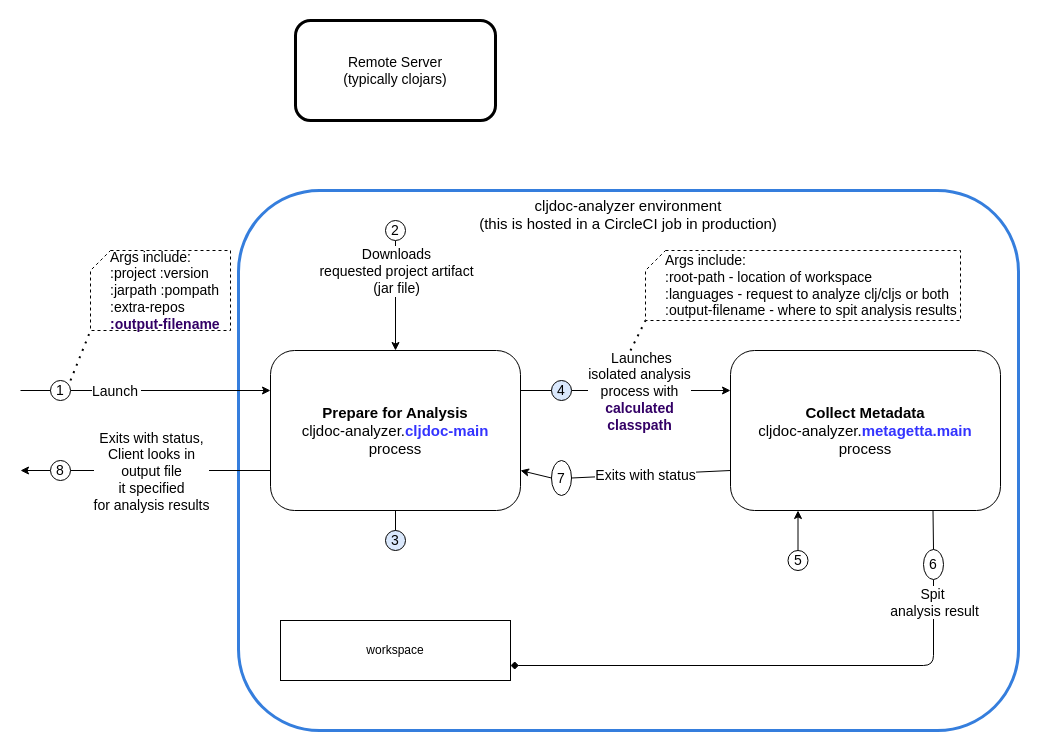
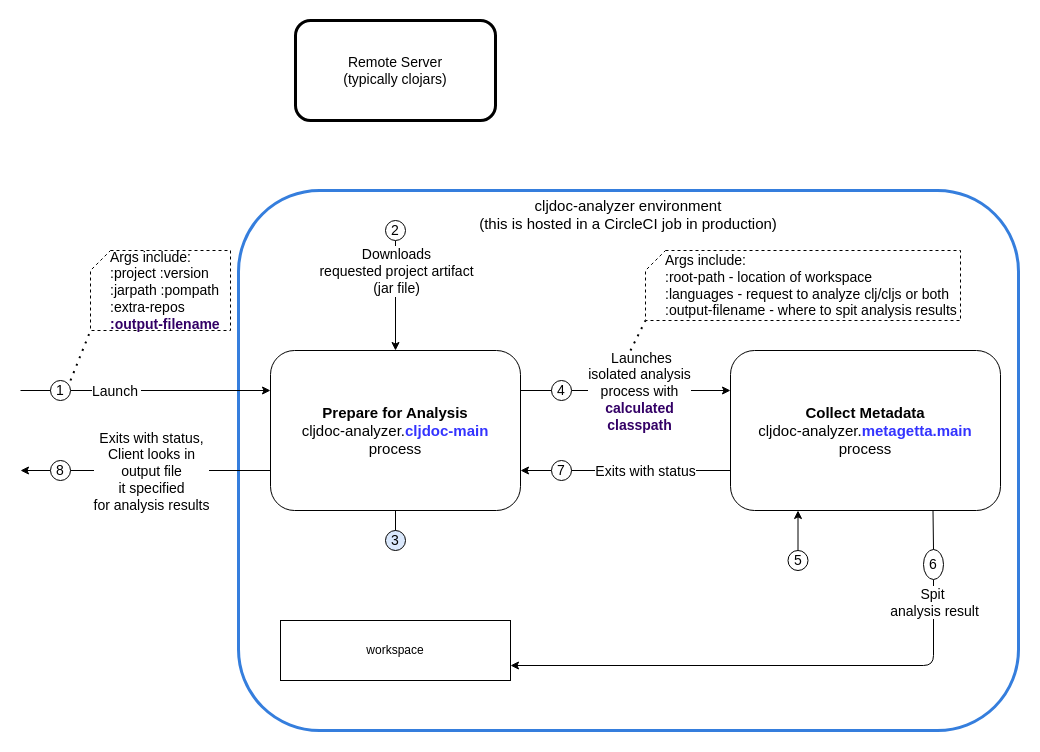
  <mxCell id="0" />
  <mxCell id="1" parent="0" />
  <mxCell id="2" value="&lt;font style=&quot;font-size: 15px&quot;&gt;cljdoc-analyzer environment &lt;br&gt;(this is hosted in a CircleCI job in production)&lt;/font&gt;" style="rounded=1;whiteSpace=wrap;html=1;verticalAlign=top;strokeWidth=3;strokeColor=#357edd;" parent="1" vertex="1"><mxGeometry x="238" y="190" width="780" height="540" as="geometry" /></mxCell>
  <mxCell id="3" value="&lt;font style=&quot;font-size: 15px&quot;&gt;&lt;b&gt;Prepare for Analysis&lt;br&gt;&lt;/b&gt;cljdoc-analyzer.&lt;b style=&quot;color: rgb(51 , 51 , 255)&quot;&gt;cljdoc-main&lt;/b&gt;&lt;br&gt;process&lt;br&gt;&lt;/font&gt;" style="rounded=1;whiteSpace=wrap;html=1;verticalAlign=middle;" parent="1" vertex="1"><mxGeometry x="270" y="350" width="250" height="160" as="geometry" /></mxCell>
  <mxCell id="4" value="&lt;font style=&quot;font-size: 14px&quot;&gt;Remote Server&lt;br&gt;(typically clojars)&lt;/font&gt;" style="rounded=1;whiteSpace=wrap;html=1;strokeWidth=3;" parent="1" vertex="1"><mxGeometry x="295" y="20" width="200" height="100" as="geometry" /></mxCell>
  <mxCell id="5" value="&lt;span style=&quot;font-size: 15px&quot;&gt;&lt;b&gt;Collect Metadata&lt;/b&gt;&lt;br&gt;cljdoc-analyzer.&lt;font color=&quot;#3333ff&quot; style=&quot;font-weight: bold&quot;&gt;metagetta.main&lt;/font&gt;&lt;br&gt;process&lt;br&gt;&lt;/span&gt;" style="rounded=1;whiteSpace=wrap;html=1;verticalAlign=middle;" parent="1" vertex="1"><mxGeometry x="730" y="350" width="270" height="160" as="geometry" /></mxCell>
  <mxCell id="6" value="" style="endArrow=classic;html=1;exitX=1;exitY=0.5;exitDx=0;exitDy=0;entryX=0;entryY=0.25;entryDx=0;entryDy=0;" parent="1" source="24" target="5" edge="1"><mxGeometry width="50" height="50" relative="1" as="geometry"><mxPoint x="620" y="470" as="sourcePoint" /><mxPoint x="670" y="420" as="targetPoint" /></mxGeometry></mxCell>
  <mxCell id="7" value="&lt;font style=&quot;font-size: 14px&quot;&gt;&amp;nbsp;Launches &lt;br&gt;isolated analysis&lt;br&gt;process with &lt;br&gt;&lt;b&gt;&lt;font color=&quot;#330066&quot;&gt;calculated &lt;br&gt;classpath&lt;/font&gt;&lt;/b&gt;&lt;br&gt;&lt;/font&gt;" style="edgeLabel;html=1;align=center;verticalAlign=middle;resizable=0;points=[];" parent="6" vertex="1" connectable="0"><mxGeometry x="-0.105" y="-1" relative="1" as="geometry"><mxPoint x="-3.83" y="-1" as="offset" /></mxGeometry></mxCell>
  <mxCell id="8" value="" style="endArrow=classic;html=1;exitX=0.5;exitY=1;exitDx=0;exitDy=0;entryX=0.5;entryY=0;entryDx=0;entryDy=0;" parent="1" source="21" target="3" edge="1"><mxGeometry width="50" height="50" relative="1" as="geometry"><mxPoint x="620" y="450" as="sourcePoint" /><mxPoint x="670" y="400" as="targetPoint" /></mxGeometry></mxCell>
  <mxCell id="9" value="&lt;font style=&quot;font-size: 14px&quot;&gt;Downloads&lt;br&gt;requested project artifact &lt;br&gt;(jar file)&lt;br&gt;&lt;/font&gt;" style="edgeLabel;html=1;align=center;verticalAlign=middle;resizable=0;points=[];" parent="8" vertex="1" connectable="0"><mxGeometry x="0.27" y="-1" relative="1" as="geometry"><mxPoint x="1" y="-40" as="offset" /></mxGeometry></mxCell>
  <mxCell id="10" value="workspace" style="rounded=0;whiteSpace=wrap;html=1;strokeWidth=1;" parent="1" vertex="1"><mxGeometry x="280" y="620" width="230" height="60" as="geometry" /></mxCell>
  <mxCell id="11" value="" style="endArrow=classic;html=1;exitX=0;exitY=0.5;exitDx=0;exitDy=0;entryX=1;entryY=0.75;entryDx=0;entryDy=0;" parent="1" source="31" target="3" edge="1"><mxGeometry width="50" height="50" relative="1" as="geometry"><mxPoint x="620" y="470" as="sourcePoint" /><mxPoint x="670" y="420" as="targetPoint" /></mxGeometry></mxCell>
  <mxCell id="12" value="" style="endArrow=classic;html=1;exitX=0.5;exitY=0;exitDx=0;exitDy=0;entryX=0.25;entryY=1;entryDx=0;entryDy=0;" parent="1" source="26" target="5" edge="1"><mxGeometry width="50" height="50" relative="1" as="geometry"><mxPoint x="690" y="660" as="sourcePoint" /><mxPoint x="740" y="610" as="targetPoint" /></mxGeometry></mxCell>
  <mxCell id="13" value="" style="endArrow=none;dashed=1;html=1;dashPattern=1 3;strokeWidth=2;entryX=0;entryY=1;entryDx=0;entryDy=0;entryPerimeter=0;" parent="1" target="14" edge="1"><mxGeometry width="50" height="50" relative="1" as="geometry"><mxPoint x="630" y="350" as="sourcePoint" /><mxPoint x="630" y="320" as="targetPoint" /></mxGeometry></mxCell>
  <mxCell id="14" value="&lt;font style=&quot;font-size: 14px;&quot;&gt;Args include:&lt;br style=&quot;font-size: 14px;&quot;&gt;:root-path - location of workspace&lt;br style=&quot;font-size: 14px;&quot;&gt;:languages - request to analyze clj/cljs or both&lt;br style=&quot;font-size: 14px;&quot;&gt;:output-filename - where to spit analysis results&lt;/font&gt;" style="shape=card;whiteSpace=wrap;html=1;strokeColor=#000000;strokeWidth=1;size=20;align=left;spacingLeft=18;dashed=1;fontSize=14;" parent="1" vertex="1"><mxGeometry x="645" y="250" width="315" height="70" as="geometry" /></mxCell>
  <mxCell id="15" value="" style="endArrow=classic;html=1;entryX=0;entryY=0.25;entryDx=0;entryDy=0;" parent="1" target="3" edge="1" source="20"><mxGeometry width="50" height="50" relative="1" as="geometry"><mxPoint x="20" y="390" as="sourcePoint" /><mxPoint x="200" y="450" as="targetPoint" /></mxGeometry></mxCell>
  <mxCell id="16" value="&lt;font style=&quot;font-size: 14px&quot;&gt;Launch&lt;/font&gt;&amp;nbsp;" style="edgeLabel;html=1;align=center;verticalAlign=middle;resizable=0;points=[];" parent="15" vertex="1" connectable="0"><mxGeometry x="-0.267" y="-1" relative="1" as="geometry"><mxPoint x="-28" y="-1" as="offset" /></mxGeometry></mxCell>
  <mxCell id="17" value="&lt;font style=&quot;font-size: 14px;&quot;&gt;Args include:&lt;br style=&quot;font-size: 14px;&quot;&gt;:project :version &lt;br style=&quot;font-size: 14px;&quot;&gt;:jarpath :pompath&amp;nbsp;&lt;br style=&quot;font-size: 14px;&quot;&gt;:extra-repos &lt;br style=&quot;font-size: 14px;&quot;&gt;&lt;font color=&quot;#330066&quot; style=&quot;font-size: 14px;&quot;&gt;&lt;b style=&quot;font-size: 14px;&quot;&gt;:output-filename&lt;/b&gt;&lt;/font&gt;&lt;br style=&quot;font-size: 14px;&quot;&gt;&lt;/font&gt;" style="shape=card;whiteSpace=wrap;html=1;strokeColor=#000000;strokeWidth=1;size=20;align=left;spacingLeft=18;dashed=1;fontSize=14;" parent="1" vertex="1"><mxGeometry x="90" y="250" width="140" height="80" as="geometry" /></mxCell>
  <mxCell id="18" value="" style="endArrow=none;dashed=1;html=1;dashPattern=1 3;strokeWidth=2;entryX=0;entryY=1;entryDx=0;entryDy=0;entryPerimeter=0;" parent="1" target="17" edge="1"><mxGeometry width="50" height="50" relative="1" as="geometry"><mxPoint x="70" y="380" as="sourcePoint" /><mxPoint x="70" y="460" as="targetPoint" /></mxGeometry></mxCell>
  <mxCell id="19" value="" style="endArrow=classic;html=1;exitX=0;exitY=0.5;exitDx=0;exitDy=0;" parent="1" source="35" edge="1"><mxGeometry width="50" height="50" relative="1" as="geometry"><mxPoint x="170" y="530" as="sourcePoint" /><mxPoint x="20" y="470" as="targetPoint" /></mxGeometry></mxCell>
  <mxCell id="20" value="&lt;font style=&quot;font-size: 14px&quot;&gt;1&lt;/font&gt;" style="ellipse;whiteSpace=wrap;html=1;aspect=fixed;" vertex="1" parent="1"><mxGeometry x="50" y="380" width="20" height="20" as="geometry" /></mxCell>
  <mxCell id="21" value="&lt;font style=&quot;font-size: 14px&quot;&gt;2&lt;/font&gt;" style="ellipse;whiteSpace=wrap;html=1;aspect=fixed;" vertex="1" parent="1"><mxGeometry x="385" y="220" width="20" height="20" as="geometry" /></mxCell>
  <mxCell id="22" value="&lt;font style=&quot;font-size: 14px&quot;&gt;3&lt;/font&gt;" style="ellipse;whiteSpace=wrap;html=1;aspect=fixed;fillColor=#dae8fc;" vertex="1" parent="1"><mxGeometry x="385" y="530" width="20" height="20" as="geometry" /></mxCell>
  <mxCell id="23" value="" style="endArrow=none;html=1;exitX=0.5;exitY=1;exitDx=0;exitDy=0;entryX=0.5;entryY=0;entryDx=0;entryDy=0;endFill=0;" edge="1" parent="1" source="3" target="22"><mxGeometry width="50" height="50" relative="1" as="geometry"><mxPoint x="395" y="510" as="sourcePoint" /><mxPoint x="395" y="620" as="targetPoint" /></mxGeometry></mxCell>
- <mxCell id="24" value="&lt;font style=&quot;font-size: 14px&quot;&gt;4&lt;/font&gt;" style="ellipse;whiteSpace=wrap;html=1;aspect=fixed;fillColor=#dae8fc;" vertex="1" parent="1"><mxGeometry x="551" y="380" width="20" height="20" as="geometry" /></mxCell>
+ <mxCell id="24" value="&lt;font style=&quot;font-size: 14px&quot;&gt;4&lt;/font&gt;" style="ellipse;whiteSpace=wrap;html=1;aspect=fixed;" vertex="1" parent="1"><mxGeometry x="551" y="380" width="20" height="20" as="geometry" /></mxCell>
  <mxCell id="25" value="" style="endArrow=none;html=1;exitX=1;exitY=0.25;exitDx=0;exitDy=0;entryX=0;entryY=0.5;entryDx=0;entryDy=0;endFill=0;" edge="1" parent="1" source="3" target="24"><mxGeometry width="50" height="50" relative="1" as="geometry"><mxPoint x="520" y="390" as="sourcePoint" /><mxPoint x="730" y="390" as="targetPoint" /></mxGeometry></mxCell>
  <mxCell id="26" value="&lt;font style=&quot;font-size: 14px&quot;&gt;5&lt;/font&gt;" style="ellipse;whiteSpace=wrap;html=1;aspect=fixed;" vertex="1" parent="1"><mxGeometry x="787.5" y="550" width="20" height="20" as="geometry" /></mxCell>
- <mxCell id="27" style="edgeStyle=orthogonalEdgeStyle;rounded=1;orthogonalLoop=1;jettySize=auto;html=1;exitX=0.5;exitY=1;exitDx=0;exitDy=0;entryX=1;entryY=0.75;entryDx=0;entryDy=0;endArrow=diamond;endFill=1;" edge="1" parent="1" source="29" target="10"><mxGeometry relative="1" as="geometry" /></mxCell>
+ <mxCell id="27" style="edgeStyle=orthogonalEdgeStyle;rounded=1;orthogonalLoop=1;jettySize=auto;html=1;exitX=0.5;exitY=1;exitDx=0;exitDy=0;entryX=1;entryY=0.75;entryDx=0;entryDy=0;endArrow=classic;endFill=1;" edge="1" parent="1" source="29" target="10"><mxGeometry relative="1" as="geometry" /></mxCell>
  <mxCell id="28" value="&lt;font style=&quot;font-size: 14px&quot;&gt;Spit&amp;nbsp;&lt;br&gt;analysis result&lt;br&gt;&lt;/font&gt;" style="edgeLabel;html=1;align=center;verticalAlign=middle;resizable=0;points=[];" vertex="1" connectable="0" parent="27"><mxGeometry x="-0.912" relative="1" as="geometry"><mxPoint as="offset" /></mxGeometry></mxCell>
  <mxCell id="29" value="&lt;font style=&quot;font-size: 14px&quot;&gt;6&lt;/font&gt;" style="ellipse;whiteSpace=wrap;html=1;aspect=fixed;" vertex="1" parent="1"><mxGeometry x="923" y="549" width="20" height="30" as="geometry" /></mxCell>
  <mxCell id="30" value="" style="endArrow=none;html=1;exitX=0.75;exitY=1;exitDx=0;exitDy=0;entryX=0.5;entryY=0;entryDx=0;entryDy=0;endFill=0;" edge="1" parent="1" source="5" target="29"><mxGeometry width="50" height="50" relative="1" as="geometry"><mxPoint x="932.5" y="510" as="sourcePoint" /><mxPoint x="510" y="665" as="targetPoint" /></mxGeometry></mxCell>
- <mxCell id="31" value="&lt;font style=&quot;font-size: 14px&quot;&gt;7&lt;/font&gt;" style="ellipse;whiteSpace=wrap;html=1;aspect=fixed;" vertex="1" parent="1"><mxGeometry x="551" y="460" width="20" height="35" as="geometry" /></mxCell>
+ <mxCell id="31" value="&lt;font style=&quot;font-size: 14px&quot;&gt;7&lt;/font&gt;" style="ellipse;whiteSpace=wrap;html=1;aspect=fixed;" vertex="1" parent="1"><mxGeometry x="551" y="460" width="20" height="20" as="geometry" /></mxCell>
  <mxCell id="32" value="" style="endArrow=none;html=1;exitX=0;exitY=0.75;exitDx=0;exitDy=0;entryX=1;entryY=0.5;entryDx=0;entryDy=0;endFill=0;" edge="1" parent="1" source="5" target="31"><mxGeometry width="50" height="50" relative="1" as="geometry"><mxPoint x="730" y="470" as="sourcePoint" /><mxPoint x="579" y="474" as="targetPoint" /></mxGeometry></mxCell>
  <mxCell id="33" value="&lt;font style=&quot;font-size: 14px&quot;&gt;Exits with status&lt;/font&gt;" style="edgeLabel;html=1;align=center;verticalAlign=middle;resizable=0;points=[];" vertex="1" connectable="0" parent="32"><mxGeometry x="0.076" y="1" relative="1" as="geometry"><mxPoint x="0.57" y="-1" as="offset" /></mxGeometry></mxCell>
  <mxCell id="34" value="" style="endArrow=none;html=1;entryX=0;entryY=0.5;entryDx=0;entryDy=0;" edge="1" parent="1" target="20"><mxGeometry width="50" height="50" relative="1" as="geometry"><mxPoint x="20" y="390" as="sourcePoint" /><mxPoint x="210" y="430" as="targetPoint" /></mxGeometry></mxCell>
  <mxCell id="35" value="&lt;font style=&quot;font-size: 14px&quot;&gt;8&lt;/font&gt;" style="ellipse;whiteSpace=wrap;html=1;aspect=fixed;" vertex="1" parent="1"><mxGeometry x="50" y="460" width="20" height="20" as="geometry" /></mxCell>
  <mxCell id="36" value="" style="endArrow=none;html=1;exitX=0;exitY=0.75;exitDx=0;exitDy=0;endFill=0;entryX=1;entryY=0.5;entryDx=0;entryDy=0;" edge="1" parent="1" source="3" target="35"><mxGeometry width="50" height="50" relative="1" as="geometry"><mxPoint x="262" y="470" as="sourcePoint" /><mxPoint x="90" y="470" as="targetPoint" /></mxGeometry></mxCell>
  <mxCell id="37" value="&lt;font style=&quot;font-size: 14px&quot;&gt;Exits with status,&lt;br&gt;Client looks in &lt;br&gt;output file &lt;br&gt;it specified&lt;br&gt;for analysis results&lt;br&gt;&lt;/font&gt;" style="edgeLabel;html=1;align=center;verticalAlign=middle;resizable=0;points=[];" vertex="1" connectable="0" parent="36"><mxGeometry x="0.258" y="1" relative="1" as="geometry"><mxPoint x="6" y="-1" as="offset" /></mxGeometry></mxCell>
